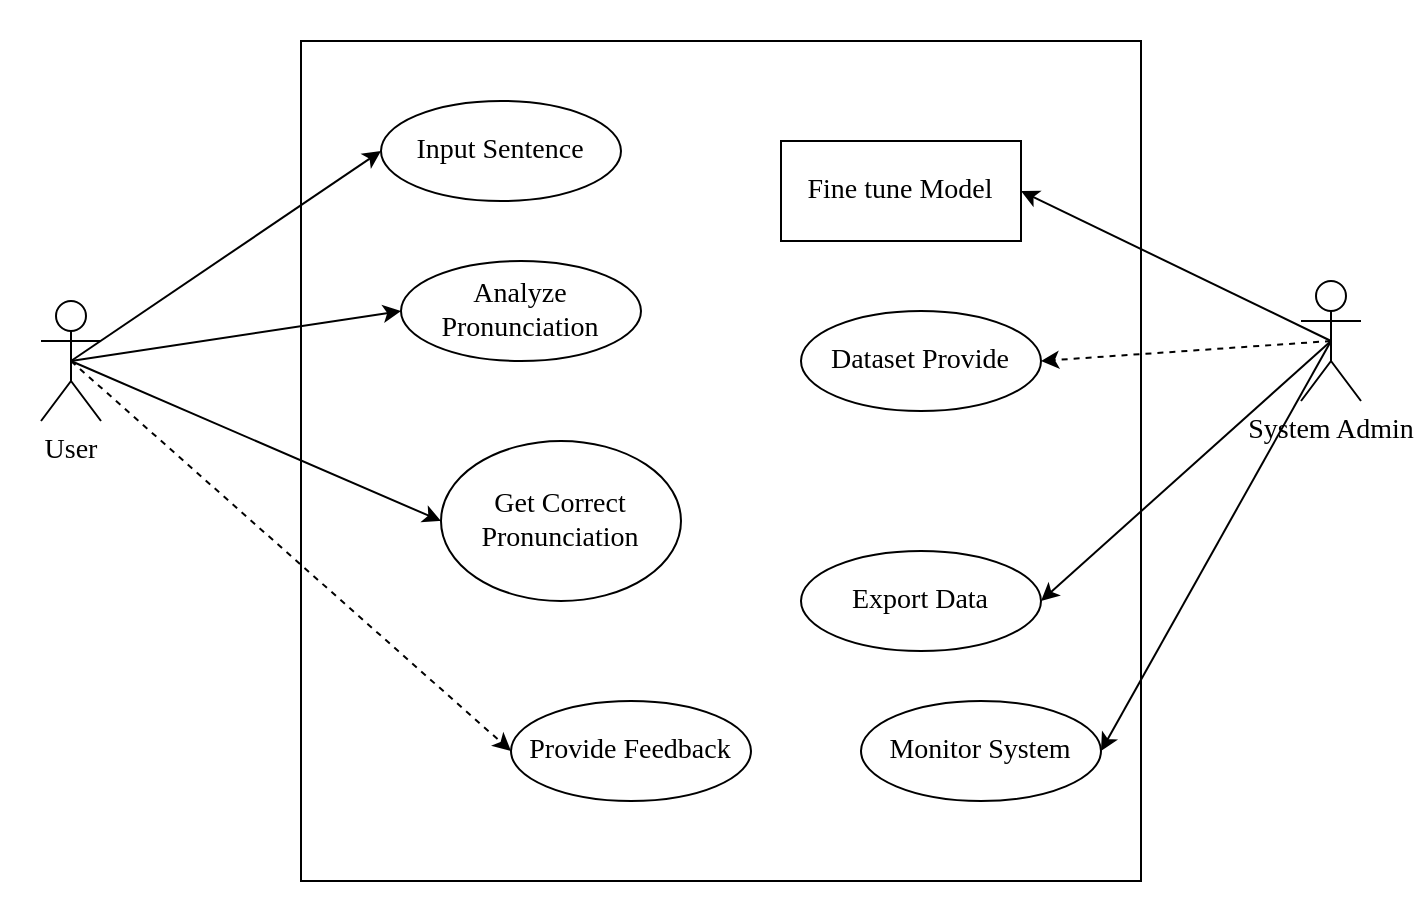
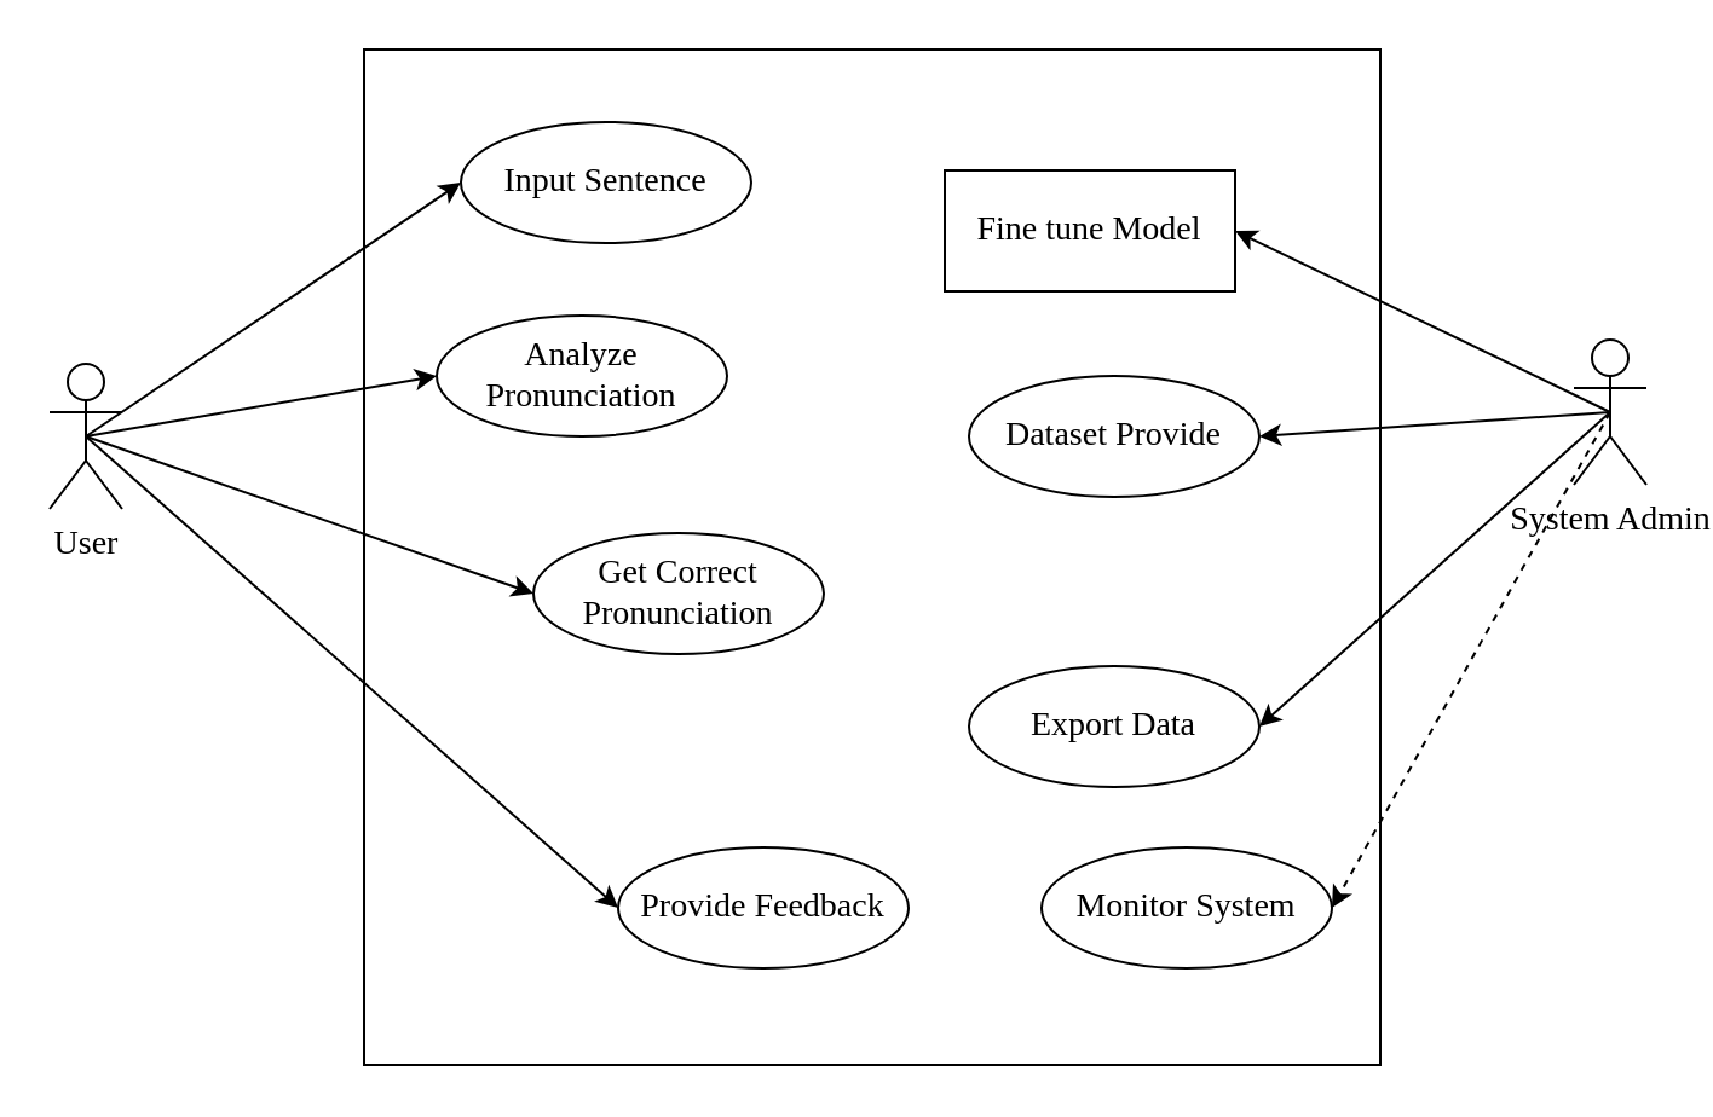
  <mxCell id="0" />
  <mxCell id="1" parent="0" />
  <mxCell id="2" value="" style="whiteSpace=wrap;html=1;aspect=fixed;" vertex="1" parent="1"><mxGeometry x="150" y="20" width="420" height="420" as="geometry" /></mxCell>
  <mxCell id="3" value="&lt;font face=&quot;Times New Roman&quot; style=&quot;font-size: 14px;&quot;&gt;&lt;font style=&quot;vertical-align: inherit;&quot;&gt;&lt;font style=&quot;vertical-align: inherit;&quot;&gt;User&lt;/font&gt;&lt;/font&gt;&lt;/font&gt;" style="shape=umlActor;verticalLabelPosition=bottom;verticalAlign=top;html=1;outlineConnect=0;" vertex="1" parent="1"><mxGeometry x="20" y="150" width="30" height="60" as="geometry" /></mxCell>
  <mxCell id="4" value="&lt;font face=&quot;Times New Roman&quot; style=&quot;font-size: 14px;&quot;&gt;System Admin&lt;/font&gt;" style="shape=umlActor;verticalLabelPosition=bottom;verticalAlign=top;html=1;outlineConnect=0;" vertex="1" parent="1"><mxGeometry x="650" y="140" width="30" height="60" as="geometry" /></mxCell>
  <mxCell id="5" value="&lt;font style=&quot;font-size: 14px;&quot; face=&quot;Times New Roman&quot;&gt;Input Sentence&lt;/font&gt;" style="ellipse;whiteSpace=wrap;html=1;" vertex="1" parent="1"><mxGeometry x="190" y="50" width="120" height="50" as="geometry" /></mxCell>
- <mxCell id="6" value="&lt;font face=&quot;Times New Roman&quot;&gt;&lt;span style=&quot;font-size: 14px;&quot;&gt;Analyze Pronunciation&lt;/span&gt;&lt;/font&gt;" style="ellipse;whiteSpace=wrap;html=1;" vertex="1" parent="1"><mxGeometry x="200" y="130" width="120" height="50" as="geometry" /></mxCell>
- <mxCell id="7" value="&lt;font face=&quot;Times New Roman&quot;&gt;&lt;span style=&quot;font-size: 14px;&quot;&gt;Get Correct Pronunciation&lt;/span&gt;&lt;/font&gt;" style="ellipse;whiteSpace=wrap;html=1;" vertex="1" parent="1"><mxGeometry x="220" y="220" width="120" height="80" as="geometry" /></mxCell>
+ <mxCell id="6" value="&lt;font face=&quot;Times New Roman&quot;&gt;&lt;span style=&quot;font-size: 14px;&quot;&gt;Analyze Pronunciation&lt;/span&gt;&lt;/font&gt;" style="ellipse;whiteSpace=wrap;html=1;" vertex="1" parent="1"><mxGeometry x="180" y="130" width="120" height="50" as="geometry" /></mxCell>
+ <mxCell id="7" value="&lt;font face=&quot;Times New Roman&quot;&gt;&lt;span style=&quot;font-size: 14px;&quot;&gt;Get Correct Pronunciation&lt;/span&gt;&lt;/font&gt;" style="ellipse;whiteSpace=wrap;html=1;" vertex="1" parent="1"><mxGeometry x="220" y="220" width="120" height="50" as="geometry" /></mxCell>
  <mxCell id="8" value="&lt;font style=&quot;font-size: 14px;&quot; face=&quot;Times New Roman&quot;&gt;&lt;font style=&quot;vertical-align: inherit;&quot;&gt;&lt;font style=&quot;vertical-align: inherit;&quot;&gt;Fine tune Model&lt;/font&gt;&lt;/font&gt;&lt;/font&gt;" style="whiteSpace=wrap;html=1;rounded=0;" vertex="1" parent="1"><mxGeometry x="390" y="70" width="120" height="50" as="geometry" /></mxCell>
  <mxCell id="9" value="&lt;font face=&quot;Times New Roman&quot;&gt;&lt;span style=&quot;font-size: 14px;&quot;&gt;Dataset Provide&lt;/span&gt;&lt;/font&gt;" style="ellipse;whiteSpace=wrap;html=1;" vertex="1" parent="1"><mxGeometry x="400" y="155" width="120" height="50" as="geometry" /></mxCell>
  <mxCell id="10" value="&lt;font style=&quot;font-size: 14px;&quot; face=&quot;Times New Roman&quot;&gt;&lt;font style=&quot;vertical-align: inherit;&quot;&gt;&lt;font style=&quot;vertical-align: inherit;&quot;&gt;Export Data&lt;/font&gt;&lt;/font&gt;&lt;/font&gt;" style="ellipse;whiteSpace=wrap;html=1;" vertex="1" parent="1"><mxGeometry x="400" y="275" width="120" height="50" as="geometry" /></mxCell>
  <mxCell id="11" value="&lt;font face=&quot;Times New Roman&quot;&gt;&lt;span style=&quot;font-size: 14px;&quot;&gt;Monitor System&lt;/span&gt;&lt;/font&gt;" style="ellipse;whiteSpace=wrap;html=1;" vertex="1" parent="1"><mxGeometry x="430" y="350" width="120" height="50" as="geometry" /></mxCell>
  <mxCell id="12" value="&lt;font face=&quot;Times New Roman&quot;&gt;&lt;span style=&quot;font-size: 14px;&quot;&gt;Provide Feedback&lt;/span&gt;&lt;/font&gt;" style="ellipse;whiteSpace=wrap;html=1;" vertex="1" parent="1"><mxGeometry x="255" y="350" width="120" height="50" as="geometry" /></mxCell>
  <mxCell id="13" value="" style="endArrow=classic;html=1;rounded=0;exitX=0.5;exitY=0.5;exitDx=0;exitDy=0;exitPerimeter=0;entryX=0;entryY=0.5;entryDx=0;entryDy=0;" edge="1" parent="1" source="3" target="5"><mxGeometry width="50" height="50" relative="1" as="geometry"><mxPoint x="70" y="220" as="sourcePoint" /><mxPoint x="120" y="170" as="targetPoint" /></mxGeometry></mxCell>
  <mxCell id="14" value="" style="endArrow=classic;html=1;rounded=0;exitX=0.5;exitY=0.5;exitDx=0;exitDy=0;exitPerimeter=0;entryX=0;entryY=0.5;entryDx=0;entryDy=0;" edge="1" parent="1" source="3" target="6"><mxGeometry width="50" height="50" relative="1" as="geometry"><mxPoint x="80" y="220" as="sourcePoint" /><mxPoint x="130" y="170" as="targetPoint" /></mxGeometry></mxCell>
  <mxCell id="15" value="" style="endArrow=classic;html=1;rounded=0;exitX=0.5;exitY=0.5;exitDx=0;exitDy=0;exitPerimeter=0;entryX=0;entryY=0.5;entryDx=0;entryDy=0;" edge="1" parent="1" source="3" target="7"><mxGeometry width="50" height="50" relative="1" as="geometry"><mxPoint x="60" y="290" as="sourcePoint" /><mxPoint x="110" y="240" as="targetPoint" /></mxGeometry></mxCell>
- <mxCell id="16" value="" style="endArrow=classic;html=1;rounded=0;entryX=0;entryY=0.5;entryDx=0;entryDy=0;exitX=0.5;exitY=0.5;exitDx=0;exitDy=0;exitPerimeter=0;dashed=1;" edge="1" parent="1" source="3" target="12"><mxGeometry width="50" height="50" relative="1" as="geometry"><mxPoint x="30" y="350" as="sourcePoint" /><mxPoint x="80" y="300" as="targetPoint" /></mxGeometry></mxCell>
+ <mxCell id="16" value="" style="endArrow=classic;html=1;rounded=0;entryX=0;entryY=0.5;entryDx=0;entryDy=0;exitX=0.5;exitY=0.5;exitDx=0;exitDy=0;exitPerimeter=0;" edge="1" parent="1" source="3" target="12"><mxGeometry width="50" height="50" relative="1" as="geometry"><mxPoint x="30" y="350" as="sourcePoint" /><mxPoint x="80" y="300" as="targetPoint" /></mxGeometry></mxCell>
  <mxCell id="17" value="" style="endArrow=classic;html=1;rounded=0;exitX=0.5;exitY=0.5;exitDx=0;exitDy=0;exitPerimeter=0;entryX=1;entryY=0.5;entryDx=0;entryDy=0;" edge="1" parent="1" source="4" target="8"><mxGeometry width="50" height="50" relative="1" as="geometry"><mxPoint x="590" y="310" as="sourcePoint" /><mxPoint x="640" y="260" as="targetPoint" /></mxGeometry></mxCell>
- <mxCell id="18" value="" style="endArrow=classic;html=1;rounded=0;entryX=1;entryY=0.5;entryDx=0;entryDy=0;exitX=0.5;exitY=0.5;exitDx=0;exitDy=0;exitPerimeter=0;dashed=1;" edge="1" parent="1" source="4" target="9"><mxGeometry width="50" height="50" relative="1" as="geometry"><mxPoint x="650" y="320" as="sourcePoint" /><mxPoint x="700" y="270" as="targetPoint" /></mxGeometry></mxCell>
+ <mxCell id="18" value="" style="endArrow=classic;html=1;rounded=0;entryX=1;entryY=0.5;entryDx=0;entryDy=0;exitX=0.5;exitY=0.5;exitDx=0;exitDy=0;exitPerimeter=0;" edge="1" parent="1" source="4" target="9"><mxGeometry width="50" height="50" relative="1" as="geometry"><mxPoint x="650" y="320" as="sourcePoint" /><mxPoint x="700" y="270" as="targetPoint" /></mxGeometry></mxCell>
  <mxCell id="19" value="" style="endArrow=classic;html=1;rounded=0;exitX=0.5;exitY=0.5;exitDx=0;exitDy=0;exitPerimeter=0;entryX=1;entryY=0.5;entryDx=0;entryDy=0;" edge="1" parent="1" source="4" target="10"><mxGeometry width="50" height="50" relative="1" as="geometry"><mxPoint x="610" y="320" as="sourcePoint" /><mxPoint x="660" y="270" as="targetPoint" /></mxGeometry></mxCell>
- <mxCell id="20" value="" style="endArrow=classic;html=1;rounded=0;entryX=1;entryY=0.5;entryDx=0;entryDy=0;exitX=0.5;exitY=0.5;exitDx=0;exitDy=0;exitPerimeter=0;" edge="1" parent="1" source="4" target="11"><mxGeometry width="50" height="50" relative="1" as="geometry"><mxPoint x="620" y="360" as="sourcePoint" /><mxPoint x="670" y="310" as="targetPoint" /></mxGeometry></mxCell>
+ <mxCell id="20" value="" style="endArrow=classic;html=1;rounded=0;entryX=1;entryY=0.5;entryDx=0;entryDy=0;exitX=0.5;exitY=0.5;exitDx=0;exitDy=0;exitPerimeter=0;dashed=1;" edge="1" parent="1" source="4" target="11"><mxGeometry width="50" height="50" relative="1" as="geometry"><mxPoint x="620" y="360" as="sourcePoint" /><mxPoint x="670" y="310" as="targetPoint" /></mxGeometry></mxCell>
